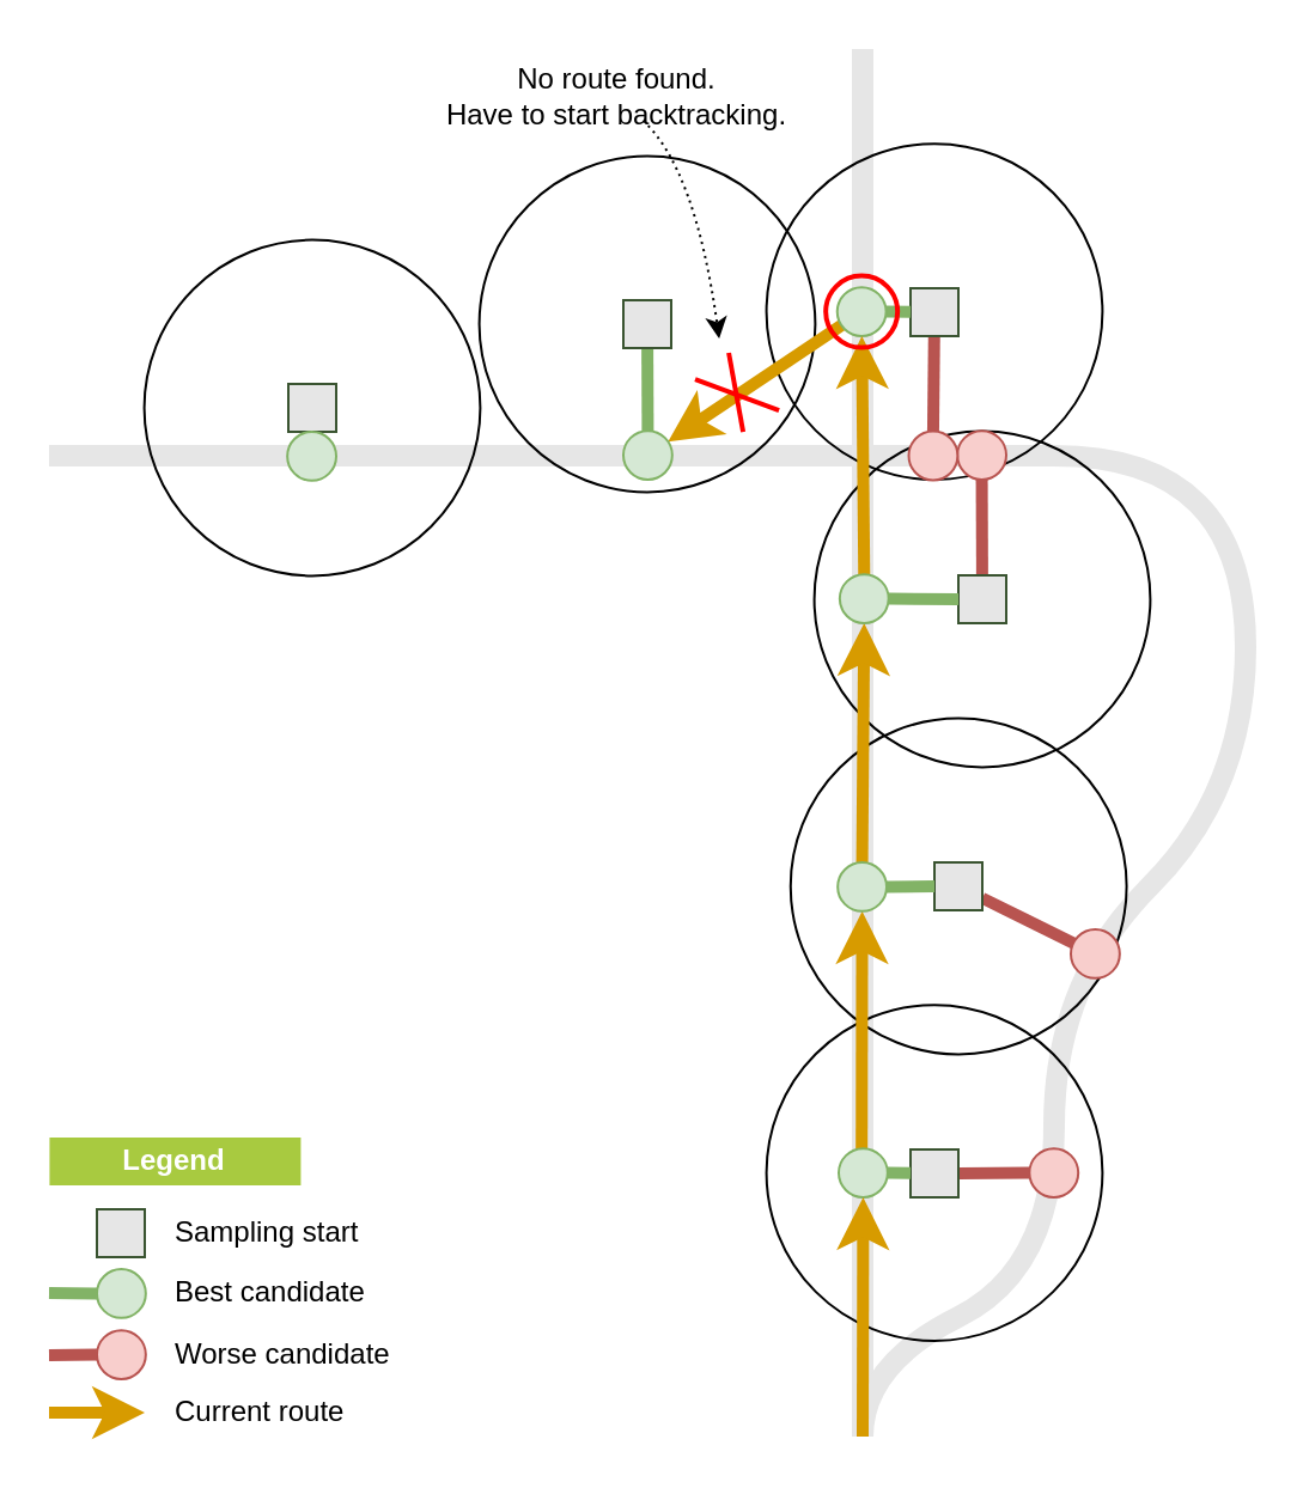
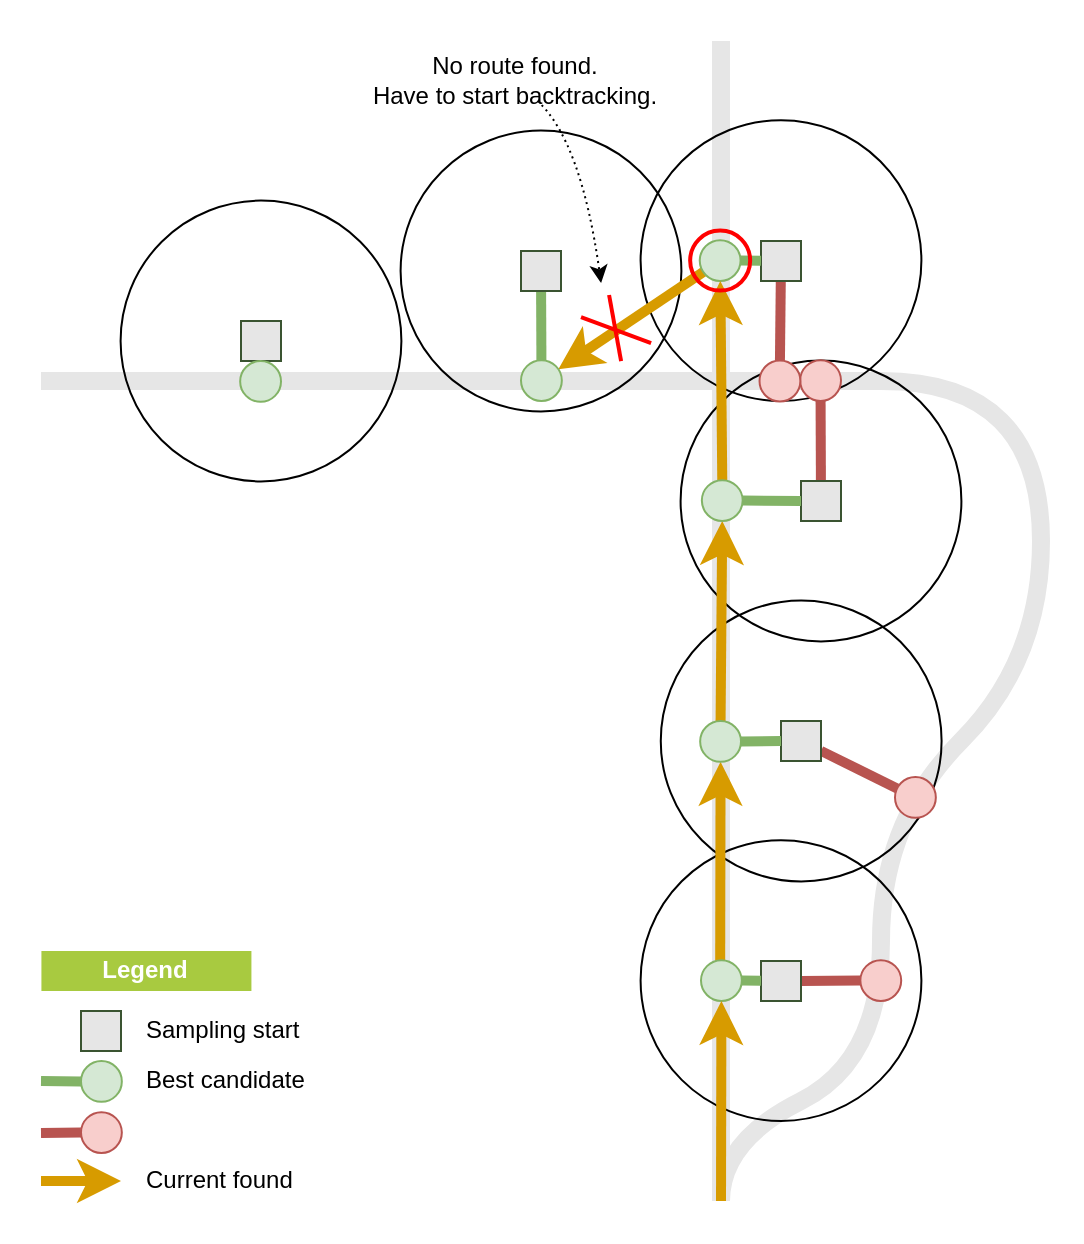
  <mxCell id="0" />
  <mxCell id="1" parent="0" />
  <mxCell id="2" value="" style="endArrow=none;html=1;strokeWidth=9;fillColor=#76608a;strokeColor=#E6E6E6;" parent="1" edge="1"><mxGeometry width="50" height="50" relative="1" as="geometry"><mxPoint x="360" y="600" as="sourcePoint" /><mxPoint x="360" y="20" as="targetPoint" /></mxGeometry></mxCell>
  <mxCell id="3" value="" style="endArrow=none;html=1;strokeWidth=9;fillColor=#76608a;strokeColor=#E6E6E6;curved=1;" parent="1" edge="1"><mxGeometry width="50" height="50" relative="1" as="geometry"><mxPoint x="360" y="600" as="sourcePoint" /><mxPoint x="440" y="470" as="targetPoint" /><Array as="points"><mxPoint x="360" y="570" /><mxPoint x="440" y="530" /></Array></mxGeometry></mxCell>
  <mxCell id="4" value="" style="curved=1;endArrow=none;html=1;strokeWidth=9;fillColor=#76608a;endFill=0;strokeColor=#E6E6E6;" parent="1" edge="1"><mxGeometry width="50" height="50" relative="1" as="geometry"><mxPoint x="440" y="470" as="sourcePoint" /><mxPoint x="520" y="270" as="targetPoint" /><Array as="points"><mxPoint x="440" y="410" /><mxPoint x="520" y="330" /></Array></mxGeometry></mxCell>
  <mxCell id="5" value="" style="curved=1;endArrow=none;html=1;strokeWidth=9;fillColor=#76608a;endFill=0;strokeColor=#E6E6E6;" parent="1" edge="1"><mxGeometry width="50" height="50" relative="1" as="geometry"><mxPoint x="520" y="270" as="sourcePoint" /><mxPoint x="440" y="190" as="targetPoint" /><Array as="points"><mxPoint x="520" y="190" /></Array></mxGeometry></mxCell>
  <mxCell id="6" value="" style="endArrow=none;html=1;strokeWidth=9;fillColor=#76608a;strokeColor=#E6E6E6;" parent="1" edge="1"><mxGeometry width="50" height="50" relative="1" as="geometry"><mxPoint x="20" y="190" as="sourcePoint" /><mxPoint x="440" y="190" as="targetPoint" /></mxGeometry></mxCell>
  <mxCell id="7" value="&lt;b&gt;Legend&lt;/b&gt;" style="text;html=1;strokeColor=none;align=center;verticalAlign=middle;whiteSpace=wrap;rounded=0;fillColor=#a8ca40;fontColor=#FFFFFF;" parent="1" vertex="1"><mxGeometry x="20.21" y="475" width="105" height="20" as="geometry" /></mxCell>
  <mxCell id="8" value="Best candidate" style="text;html=1;strokeColor=none;fillColor=none;align=left;verticalAlign=middle;whiteSpace=wrap;rounded=0;" parent="1" vertex="1"><mxGeometry x="70.63" y="530" width="89.37" height="20" as="geometry" /></mxCell>
  <mxCell id="9" value="" style="curved=1;html=1;strokeColor=#B85450;fontColor=#000000;fontSize=11;rounded=1;strokeWidth=5;fillColor=#76608a;endArrow=none;" parent="1" target="16" edge="1"><mxGeometry width="50" height="50" relative="1" as="geometry"><mxPoint x="20" y="566" as="sourcePoint" /><mxPoint x="60" y="566" as="targetPoint" /><Array as="points" /></mxGeometry></mxCell>
- <mxCell id="10" value="&lt;span style=&quot;text-align: right&quot;&gt;Worse candidate&lt;/span&gt;" style="text;html=1;strokeColor=none;fillColor=none;align=left;verticalAlign=middle;whiteSpace=wrap;rounded=0;" parent="1" vertex="1"><mxGeometry x="70.63" y="556" width="99.37" height="20" as="geometry" /></mxCell>
  <mxCell id="11" value="" style="endArrow=none;html=1;strokeWidth=5;fillColor=#76608a;strokeColor=#82B366;" parent="1" source="14" edge="1"><mxGeometry width="50" height="50" relative="1" as="geometry"><mxPoint x="60" y="540" as="sourcePoint" /><mxPoint x="20" y="540" as="targetPoint" /></mxGeometry></mxCell>
  <mxCell id="12" value="" style="curved=1;html=1;strokeColor=#D79B00;fontColor=#000000;fontSize=11;rounded=0;strokeWidth=5;" parent="1" edge="1"><mxGeometry width="50" height="50" relative="1" as="geometry"><mxPoint x="20" y="590" as="sourcePoint" /><mxPoint x="60" y="590" as="targetPoint" /><Array as="points" /></mxGeometry></mxCell>
- <mxCell id="13" value="&lt;span style=&quot;text-align: right&quot;&gt;Current route&lt;/span&gt;" style="text;html=1;strokeColor=none;fillColor=none;align=left;verticalAlign=middle;whiteSpace=wrap;rounded=0;" parent="1" vertex="1"><mxGeometry x="70.63" y="580" width="99.37" height="20" as="geometry" /></mxCell>
+ <mxCell id="13" value="&lt;span style=&quot;text-align: right&quot;&gt;Current found&lt;/span&gt;" style="text;html=1;strokeColor=none;fillColor=none;align=left;verticalAlign=middle;whiteSpace=wrap;rounded=0;" parent="1" vertex="1"><mxGeometry x="70.63" y="580" width="99.37" height="20" as="geometry" /></mxCell>
  <mxCell id="14" value="" style="ellipse;whiteSpace=wrap;html=1;aspect=fixed;fillColor=#d5e8d4;strokeColor=#82b366;rotation=0;" parent="1" vertex="1"><mxGeometry x="40" y="530" width="20.42" height="20.42" as="geometry" /></mxCell>
  <mxCell id="15" value="" style="endArrow=none;html=1;strokeWidth=5;fillColor=#76608a;strokeColor=#82B366;" parent="1" target="14" edge="1"><mxGeometry width="50" height="50" relative="1" as="geometry"><mxPoint x="60" y="540" as="sourcePoint" /><mxPoint x="20" y="540" as="targetPoint" /></mxGeometry></mxCell>
  <mxCell id="16" value="" style="ellipse;whiteSpace=wrap;html=1;aspect=fixed;fillColor=#f8cecc;strokeColor=#b85450;rotation=0;" parent="1" vertex="1"><mxGeometry x="40" y="555.58" width="20.42" height="20.42" as="geometry" /></mxCell>
  <mxCell id="17" value="" style="whiteSpace=wrap;html=1;rounded=0;shadow=0;strokeWidth=1;fontSize=24;align=right;strokeColor=#3A5431;fillColor=#E6E6E6;" parent="1" vertex="1"><mxGeometry x="40" y="505" width="20" height="20" as="geometry" /></mxCell>
  <mxCell id="18" value="" style="ellipse;whiteSpace=wrap;html=1;aspect=fixed;fillColor=none;" parent="1" vertex="1"><mxGeometry x="199.8" y="64.79" width="140.41" height="140.41" as="geometry" /></mxCell>
  <mxCell id="19" value="" style="ellipse;whiteSpace=wrap;html=1;aspect=fixed;fillColor=none;" parent="1" vertex="1"><mxGeometry x="319.79" y="419.59" width="140.41" height="140.41" as="geometry" /></mxCell>
  <mxCell id="20" value="" style="ellipse;whiteSpace=wrap;html=1;aspect=fixed;fillColor=none;" parent="1" vertex="1"><mxGeometry x="329.89" y="299.79" width="140.41" height="140.41" as="geometry" /></mxCell>
  <mxCell id="21" value="" style="ellipse;whiteSpace=wrap;html=1;aspect=fixed;fillColor=none;" parent="1" vertex="1"><mxGeometry x="339.79" y="179.79" width="140.41" height="140.41" as="geometry" /></mxCell>
  <mxCell id="22" value="" style="ellipse;whiteSpace=wrap;html=1;aspect=fixed;fillColor=none;" parent="1" vertex="1"><mxGeometry x="319.79" y="59.58" width="140.41" height="140.41" as="geometry" /></mxCell>
  <mxCell id="23" value="" style="ellipse;whiteSpace=wrap;html=1;aspect=fixed;fillColor=none;" parent="1" vertex="1"><mxGeometry x="59.8" y="99.79" width="140.41" height="140.41" as="geometry" /></mxCell>
  <mxCell id="24" style="edgeStyle=none;orthogonalLoop=1;jettySize=auto;html=1;endArrow=none;strokeWidth=5;fillColor=#76608a;strokeColor=#B85450;" parent="1" source="25" target="35" edge="1"><mxGeometry relative="1" as="geometry" /></mxCell>
  <mxCell id="25" value="" style="whiteSpace=wrap;html=1;rounded=0;shadow=0;strokeWidth=1;fontSize=24;align=right;strokeColor=#3A5431;fillColor=#E6E6E6;" parent="1" vertex="1"><mxGeometry x="380" y="480" width="20" height="20" as="geometry" /></mxCell>
  <mxCell id="26" style="edgeStyle=none;orthogonalLoop=1;jettySize=auto;html=1;endArrow=none;strokeColor=#B85450;strokeWidth=5;fillColor=#76608a;" parent="1" source="27" target="44" edge="1"><mxGeometry relative="1" as="geometry" /></mxCell>
  <mxCell id="27" value="" style="whiteSpace=wrap;html=1;rounded=0;shadow=0;strokeWidth=1;fontSize=24;align=right;strokeColor=#3A5431;fillColor=#E6E6E6;" parent="1" vertex="1"><mxGeometry x="390" y="360" width="20" height="20" as="geometry" /></mxCell>
  <mxCell id="28" style="edgeStyle=none;orthogonalLoop=1;jettySize=auto;html=1;endArrow=none;strokeColor=#B85450;strokeWidth=5;fillColor=#76608a;" parent="1" source="29" target="37" edge="1"><mxGeometry relative="1" as="geometry" /></mxCell>
  <mxCell id="29" value="" style="whiteSpace=wrap;html=1;rounded=0;shadow=0;strokeWidth=1;fontSize=24;align=right;strokeColor=#3A5431;fillColor=#E6E6E6;" parent="1" vertex="1"><mxGeometry x="400" y="240" width="20" height="20" as="geometry" /></mxCell>
  <mxCell id="30" style="edgeStyle=none;orthogonalLoop=1;jettySize=auto;html=1;endArrow=none;strokeColor=#B85450;strokeWidth=5;fillColor=#76608a;" parent="1" source="31" target="45" edge="1"><mxGeometry relative="1" as="geometry" /></mxCell>
  <mxCell id="31" value="" style="whiteSpace=wrap;html=1;rounded=0;shadow=0;strokeWidth=1;fontSize=24;align=right;strokeColor=#3A5431;fillColor=#E6E6E6;" parent="1" vertex="1"><mxGeometry x="380" y="120" width="20" height="20" as="geometry" /></mxCell>
  <mxCell id="32" style="edgeStyle=none;orthogonalLoop=1;jettySize=auto;html=1;endArrow=none;strokeColor=#82B366;strokeWidth=5;fillColor=#76608a;" parent="1" source="33" target="42" edge="1"><mxGeometry relative="1" as="geometry" /></mxCell>
  <mxCell id="33" value="" style="whiteSpace=wrap;html=1;rounded=0;shadow=0;strokeWidth=1;fontSize=24;align=right;strokeColor=#3A5431;fillColor=#E6E6E6;" parent="1" vertex="1"><mxGeometry x="260" y="125" width="20" height="20" as="geometry" /></mxCell>
  <mxCell id="34" value="" style="whiteSpace=wrap;html=1;rounded=0;shadow=0;strokeWidth=1;fontSize=24;align=right;strokeColor=#3A5431;fillColor=#E6E6E6;" parent="1" vertex="1"><mxGeometry x="120" y="160" width="20" height="20" as="geometry" /></mxCell>
  <mxCell id="35" value="" style="ellipse;whiteSpace=wrap;html=1;aspect=fixed;fillColor=#f8cecc;strokeColor=#b85450;rotation=0;" parent="1" vertex="1"><mxGeometry x="429.68" y="479.58" width="20.42" height="20.42" as="geometry" /></mxCell>
  <mxCell id="36" style="edgeStyle=none;orthogonalLoop=1;jettySize=auto;html=1;endArrow=none;strokeColor=#82B366;strokeWidth=5;fillColor=#76608a;" parent="1" source="50" target="27" edge="1"><mxGeometry relative="1" as="geometry" /></mxCell>
  <mxCell id="37" value="" style="ellipse;whiteSpace=wrap;html=1;aspect=fixed;fillColor=#f8cecc;strokeColor=#b85450;rotation=0;" parent="1" vertex="1"><mxGeometry x="399.58" y="179.57" width="20.42" height="20.42" as="geometry" /></mxCell>
  <mxCell id="38" style="edgeStyle=none;orthogonalLoop=1;jettySize=auto;html=1;endArrow=none;strokeColor=#82B366;strokeWidth=5;fillColor=#76608a;" parent="1" source="52" target="29" edge="1"><mxGeometry relative="1" as="geometry" /></mxCell>
  <mxCell id="39" style="edgeStyle=none;orthogonalLoop=1;jettySize=auto;html=1;endArrow=none;strokeColor=#82B366;strokeWidth=5;fillColor=#76608a;" parent="1" source="41" target="31" edge="1"><mxGeometry relative="1" as="geometry" /></mxCell>
  <mxCell id="40" style="edgeStyle=none;orthogonalLoop=1;jettySize=auto;html=1;endArrow=classic;strokeColor=#D79B00;strokeWidth=5;rounded=0;" parent="1" source="41" target="42" edge="1"><mxGeometry relative="1" as="geometry" /></mxCell>
  <mxCell id="41" value="" style="ellipse;whiteSpace=wrap;html=1;aspect=fixed;fillColor=#d5e8d4;strokeColor=#82b366;rotation=0;" parent="1" vertex="1"><mxGeometry x="349.37" y="119.58" width="20.42" height="20.42" as="geometry" /></mxCell>
  <mxCell id="42" value="" style="ellipse;whiteSpace=wrap;html=1;aspect=fixed;fillColor=#d5e8d4;strokeColor=#82b366;rotation=0;" parent="1" vertex="1"><mxGeometry x="260" y="179.58" width="20.42" height="20.42" as="geometry" /></mxCell>
  <mxCell id="43" value="" style="ellipse;whiteSpace=wrap;html=1;aspect=fixed;fillColor=#d5e8d4;strokeColor=#82b366;rotation=0;" parent="1" vertex="1"><mxGeometry x="119.58" y="180" width="20.42" height="20.42" as="geometry" /></mxCell>
  <mxCell id="44" value="" style="ellipse;whiteSpace=wrap;html=1;aspect=fixed;fillColor=#f8cecc;strokeColor=#b85450;rotation=0;" parent="1" vertex="1"><mxGeometry x="447" y="388" width="20.42" height="20.42" as="geometry" /></mxCell>
  <mxCell id="45" value="" style="ellipse;whiteSpace=wrap;html=1;aspect=fixed;fillColor=#f8cecc;strokeColor=#b85450;rotation=0;" parent="1" vertex="1"><mxGeometry x="379.26" y="179.79" width="20.42" height="20.42" as="geometry" /></mxCell>
  <mxCell id="46" value="" style="endArrow=none;html=1;strokeWidth=5;fillColor=#76608a;strokeColor=#82B366;" parent="1" source="48" target="25" edge="1"><mxGeometry width="50" height="50" relative="1" as="geometry"><mxPoint x="560" y="470" as="sourcePoint" /><mxPoint x="610" y="420" as="targetPoint" /></mxGeometry></mxCell>
  <mxCell id="47" value="" style="endArrow=classic;html=1;strokeWidth=5;strokeColor=#D79B00;rounded=0;exitX=0.469;exitY=0.51;exitDx=0;exitDy=0;exitPerimeter=0;" parent="1" source="48" target="50" edge="1"><mxGeometry width="50" height="50" relative="1" as="geometry"><mxPoint x="360" y="600" as="sourcePoint" /><mxPoint x="750" y="70" as="targetPoint" /></mxGeometry></mxCell>
  <mxCell id="48" value="" style="ellipse;whiteSpace=wrap;html=1;aspect=fixed;fillColor=#d5e8d4;strokeColor=#82b366;rotation=0;" parent="1" vertex="1"><mxGeometry x="350" y="479.58" width="20.42" height="20.42" as="geometry" /></mxCell>
  <mxCell id="49" style="edgeStyle=none;rounded=0;orthogonalLoop=1;jettySize=auto;html=1;strokeColor=#D79B00;strokeWidth=5;" parent="1" source="50" target="52" edge="1"><mxGeometry relative="1" as="geometry" /></mxCell>
  <mxCell id="50" value="" style="ellipse;whiteSpace=wrap;html=1;aspect=fixed;fillColor=#d5e8d4;strokeColor=#82b366;rotation=0;" parent="1" vertex="1"><mxGeometry x="349.58" y="360" width="20.42" height="20.42" as="geometry" /></mxCell>
  <mxCell id="51" style="edgeStyle=none;rounded=0;orthogonalLoop=1;jettySize=auto;html=1;strokeColor=#D79B00;strokeWidth=5;" parent="1" source="52" target="41" edge="1"><mxGeometry relative="1" as="geometry" /></mxCell>
  <mxCell id="52" value="" style="ellipse;whiteSpace=wrap;html=1;aspect=fixed;fillColor=#d5e8d4;strokeColor=#82b366;rotation=0;" parent="1" vertex="1"><mxGeometry x="350.42" y="239.58" width="20.42" height="20.42" as="geometry" /></mxCell>
  <mxCell id="53" value="" style="endArrow=none;html=1;strokeWidth=2;fontColor=#82B366;strokeColor=#FF0000;exitX=0.856;exitY=0.514;exitDx=0;exitDy=0;exitPerimeter=0;" parent="1" edge="1"><mxGeometry width="50" height="50" relative="1" as="geometry"><mxPoint x="304.041" y="147.001" as="sourcePoint" /><mxPoint x="310.05" y="180.04" as="targetPoint" /></mxGeometry></mxCell>
  <mxCell id="54" value="" style="endArrow=none;html=1;strokeWidth=2;fontColor=#82B366;strokeColor=#FF0000;exitX=0.756;exitY=0.593;exitDx=0;exitDy=0;exitPerimeter=0;" parent="1" edge="1"><mxGeometry width="50" height="50" relative="1" as="geometry"><mxPoint x="290" y="158.093" as="sourcePoint" /><mxPoint x="325.05" y="171.04" as="targetPoint" /></mxGeometry></mxCell>
  <mxCell id="55" value="No route found.&lt;br&gt;Have to start backtracking." style="text;html=1;strokeColor=none;fillColor=none;align=center;verticalAlign=middle;whiteSpace=wrap;rounded=0;" parent="1" vertex="1"><mxGeometry x="170" y="30" width="174.84" height="20" as="geometry" /></mxCell>
  <mxCell id="56" style="edgeStyle=none;curved=1;orthogonalLoop=1;jettySize=auto;html=1;dashed=1;dashPattern=1 2;strokeWidth=1;fontColor=#82B366;entryX=0.714;entryY=0.543;entryDx=0;entryDy=0;entryPerimeter=0;" parent="1" source="55" target="18" edge="1"><mxGeometry relative="1" as="geometry"><mxPoint x="303.984" y="127.975" as="targetPoint" /><Array as="points"><mxPoint x="290" y="70" /></Array></mxGeometry></mxCell>
  <mxCell id="57" value="Sampling start" style="text;html=1;strokeColor=none;fillColor=none;align=left;verticalAlign=middle;whiteSpace=wrap;rounded=0;" parent="1" vertex="1"><mxGeometry x="70.63" y="505" width="89.37" height="20" as="geometry" /></mxCell>
  <mxCell id="58" value="" style="endArrow=none;html=1;strokeWidth=5;fillColor=#76608a;strokeColor=#82B366;" parent="1" edge="1"><mxGeometry width="50" height="50" relative="1" as="geometry"><mxPoint x="60" y="515" as="sourcePoint" /><mxPoint x="60.42" y="515.21" as="targetPoint" /></mxGeometry></mxCell>
  <mxCell id="59" value="" style="endArrow=classic;html=1;strokeWidth=5;strokeColor=#D79B00;rounded=0;" parent="1" target="48" edge="1"><mxGeometry width="50" height="50" relative="1" as="geometry"><mxPoint x="360" y="600" as="sourcePoint" /><mxPoint x="378.368" y="499.832" as="targetPoint" /></mxGeometry></mxCell>
  <mxCell id="60" value="" style="ellipse;whiteSpace=wrap;html=1;aspect=fixed;rotation=0;rounded=0;shadow=0;fontSize=24;align=right;strokeWidth=2;fillColor=none;strokeColor=#FF0000;" parent="1" vertex="1"><mxGeometry x="344.58" y="114.79" width="30" height="30" as="geometry" /></mxCell>
